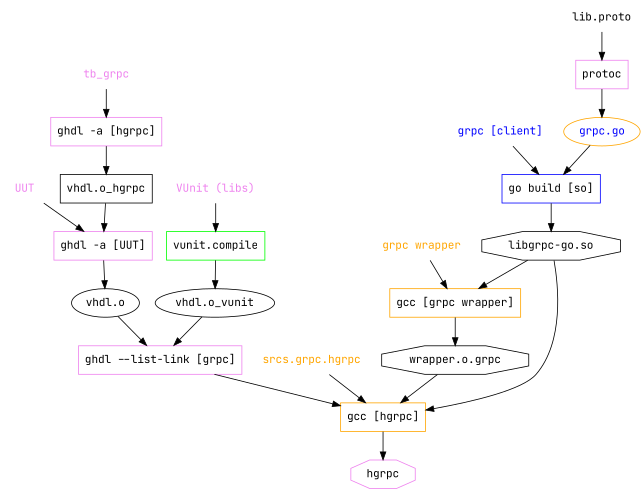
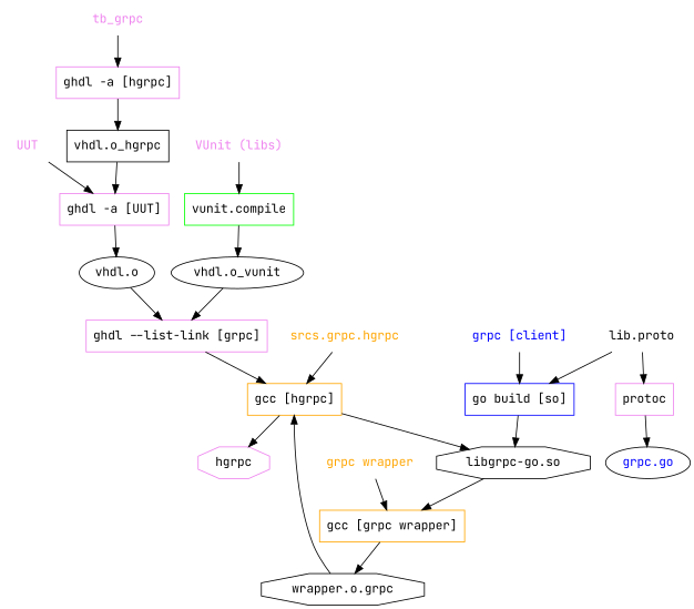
  strict digraph {
    fontname="JetBrains Mono"
    node [fontname="JetBrains Mono" shape=box]
    edge [fontname="JetBrains Mono"]
    UUT [fontcolor=violet shape=plaintext]
    "ghdl -a [UUT]" [color=violet]
    "vhdl.o" [shape=""]
    "ghdl --list-link [grpc]" [color=violet]
    "gcc [hgrpc]" [color=orange]
    "VUnit (libs)" [fontcolor=violet shape=plaintext]
    "vunit.compile" [color=green]
    "vhdl.o_vunit" [shape=""]
    hgrpc [color=violet shape=octagon]
    "srcs.grpc.hgrpc" [fontcolor=orange shape=plaintext]
    "wrapper.o.grpc" [shape=octagon]
    tb_grpc [fontcolor=violet shape=plaintext]
    "ghdl -a [hgrpc]" [color=violet]
    "vhdl.o_hgrpc"
    "grpc wrapper" [fontcolor=orange shape=plaintext]
    "gcc [grpc wrapper]" [color=orange]
    "go build [so]" [color=blue]
    "libgrpc-go.so" [shape=octagon]
    "grpc [client]" [fontcolor=blue shape=plaintext]
-   "grpc.go" [fontcolor=blue color=orange shape=""]
+   "grpc.go" [fontcolor=blue shape=""]
    "lib.proto" [shape=plaintext]
    protoc [color=violet]
    UUT -> "ghdl -a [UUT]"
    "ghdl -a [UUT]" -> "vhdl.o"
    "vhdl.o" -> "ghdl --list-link [grpc]"
    "ghdl --list-link [grpc]" -> "gcc [hgrpc]"
    "gcc [hgrpc]" -> hgrpc
    "VUnit (libs)" -> "vunit.compile"
    "vunit.compile" -> "vhdl.o_vunit"
    "vhdl.o_vunit" -> "ghdl --list-link [grpc]"
    "srcs.grpc.hgrpc" -> "gcc [hgrpc]"
    "wrapper.o.grpc" -> "gcc [hgrpc]"
    tb_grpc -> "ghdl -a [hgrpc]"
    "ghdl -a [hgrpc]" -> "vhdl.o_hgrpc"
    "vhdl.o_hgrpc" -> "ghdl -a [UUT]"
    "grpc wrapper" -> "gcc [grpc wrapper]"
    "gcc [grpc wrapper]" -> "wrapper.o.grpc"
    "go build [so]" -> "libgrpc-go.so"
-   "libgrpc-go.so" -> "gcc [hgrpc]"
+   "gcc [hgrpc]" -> "libgrpc-go.so"
    "libgrpc-go.so" -> "gcc [grpc wrapper]"
    "grpc [client]" -> "go build [so]"
-   "grpc.go" -> "go build [so]"
+   "lib.proto" -> "go build [so]"
    "lib.proto" -> protoc
    protoc -> "grpc.go"
  }
